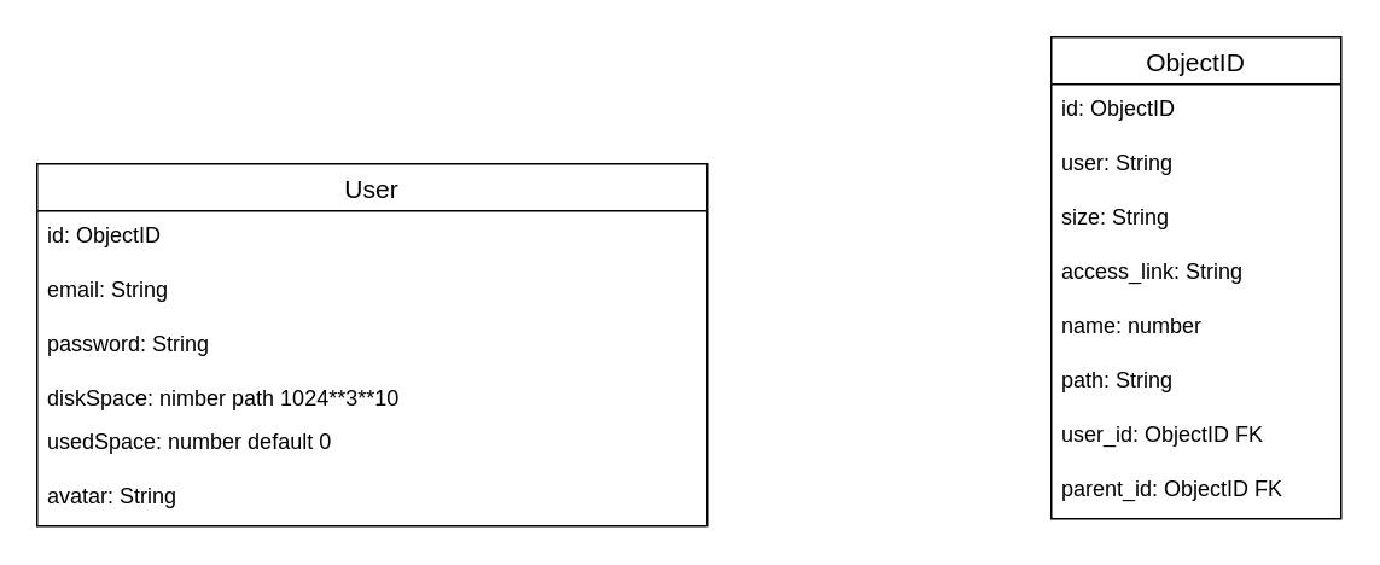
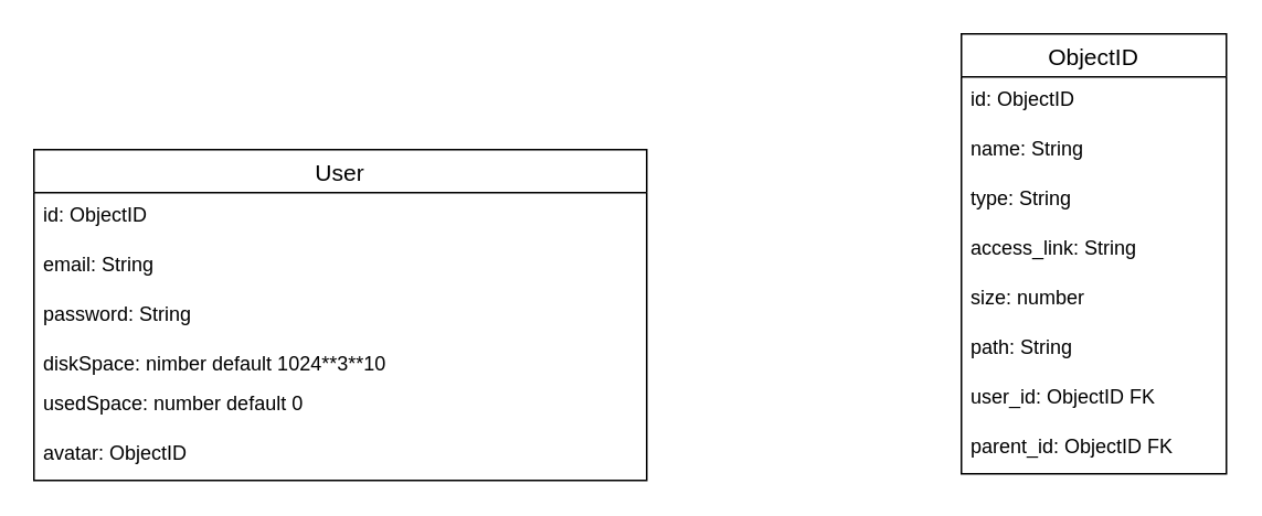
  <mxCell id="0" />
  <mxCell id="1" parent="0" />
  <mxCell id="2" value="User" style="swimlane;fontStyle=0;childLayout=stackLayout;horizontal=1;startSize=26;horizontalStack=0;resizeParent=1;resizeParentMax=0;resizeLast=0;collapsible=1;marginBottom=0;align=center;fontSize=14;" parent="1" vertex="1"><mxGeometry x="20" y="90" width="370" height="200" as="geometry"><mxRectangle x="130" y="130" width="60" height="26" as="alternateBounds" /></mxGeometry></mxCell>
  <mxCell id="3" value="id: ObjectID" style="text;strokeColor=none;fillColor=none;spacingLeft=4;spacingRight=4;overflow=hidden;rotatable=0;points=[[0,0.5],[1,0.5]];portConstraint=eastwest;fontSize=12;" parent="2" vertex="1"><mxGeometry y="26" width="370" height="30" as="geometry" /></mxCell>
  <mxCell id="4" value="email: String" style="text;strokeColor=none;fillColor=none;spacingLeft=4;spacingRight=4;overflow=hidden;rotatable=0;points=[[0,0.5],[1,0.5]];portConstraint=eastwest;fontSize=12;" parent="2" vertex="1"><mxGeometry y="56" width="370" height="30" as="geometry" /></mxCell>
  <mxCell id="5" value="password: String" style="text;strokeColor=none;fillColor=none;spacingLeft=4;spacingRight=4;overflow=hidden;rotatable=0;points=[[0,0.5],[1,0.5]];portConstraint=eastwest;fontSize=12;" parent="2" vertex="1"><mxGeometry y="86" width="370" height="30" as="geometry" /></mxCell>
- <mxCell id="6" value="diskSpace: nimber path 1024**3**10" style="text;strokeColor=none;fillColor=none;spacingLeft=4;spacingRight=4;overflow=hidden;rotatable=0;points=[[0,0.5],[1,0.5]];portConstraint=eastwest;fontSize=12;" parent="2" vertex="1"><mxGeometry y="116" width="370" height="24" as="geometry" /></mxCell>
+ <mxCell id="6" value="diskSpace: nimber default 1024**3**10" style="text;strokeColor=none;fillColor=none;spacingLeft=4;spacingRight=4;overflow=hidden;rotatable=0;points=[[0,0.5],[1,0.5]];portConstraint=eastwest;fontSize=12;" parent="2" vertex="1"><mxGeometry y="116" width="370" height="24" as="geometry" /></mxCell>
  <mxCell id="7" value="usedSpace: number default 0" style="text;strokeColor=none;fillColor=none;spacingLeft=4;spacingRight=4;overflow=hidden;rotatable=0;points=[[0,0.5],[1,0.5]];portConstraint=eastwest;fontSize=12;" parent="2" vertex="1"><mxGeometry y="140" width="370" height="30" as="geometry" /></mxCell>
- <mxCell id="8" value="avatar: String" style="text;strokeColor=none;fillColor=none;spacingLeft=4;spacingRight=4;overflow=hidden;rotatable=0;points=[[0,0.5],[1,0.5]];portConstraint=eastwest;fontSize=12;" parent="2" vertex="1"><mxGeometry y="170" width="370" height="30" as="geometry" /></mxCell>
+ <mxCell id="8" value="avatar: ObjectID" style="text;strokeColor=none;fillColor=none;spacingLeft=4;spacingRight=4;overflow=hidden;rotatable=0;points=[[0,0.5],[1,0.5]];portConstraint=eastwest;fontSize=12;" parent="2" vertex="1"><mxGeometry y="170" width="370" height="30" as="geometry" /></mxCell>
  <mxCell id="9" value="ObjectID" style="swimlane;fontStyle=0;childLayout=stackLayout;horizontal=1;startSize=26;horizontalStack=0;resizeParent=1;resizeParentMax=0;resizeLast=0;collapsible=1;marginBottom=0;align=center;fontSize=14;" parent="1" vertex="1"><mxGeometry x="580" y="20" width="160" height="266" as="geometry" /></mxCell>
  <mxCell id="10" value="id: ObjectID" style="text;strokeColor=none;fillColor=none;spacingLeft=4;spacingRight=4;overflow=hidden;rotatable=0;points=[[0,0.5],[1,0.5]];portConstraint=eastwest;fontSize=12;" parent="9" vertex="1"><mxGeometry y="26" width="160" height="30" as="geometry" /></mxCell>
- <mxCell id="11" value="user: String" style="text;strokeColor=none;fillColor=none;spacingLeft=4;spacingRight=4;overflow=hidden;rotatable=0;points=[[0,0.5],[1,0.5]];portConstraint=eastwest;fontSize=12;" parent="9" vertex="1"><mxGeometry y="56" width="160" height="30" as="geometry" /></mxCell>
- <mxCell id="12" value="size: String" style="text;strokeColor=none;fillColor=none;spacingLeft=4;spacingRight=4;overflow=hidden;rotatable=0;points=[[0,0.5],[1,0.5]];portConstraint=eastwest;fontSize=12;" parent="9" vertex="1"><mxGeometry y="86" width="160" height="30" as="geometry" /></mxCell>
+ <mxCell id="11" value="name: String" style="text;strokeColor=none;fillColor=none;spacingLeft=4;spacingRight=4;overflow=hidden;rotatable=0;points=[[0,0.5],[1,0.5]];portConstraint=eastwest;fontSize=12;" parent="9" vertex="1"><mxGeometry y="56" width="160" height="30" as="geometry" /></mxCell>
+ <mxCell id="12" value="type: String" style="text;strokeColor=none;fillColor=none;spacingLeft=4;spacingRight=4;overflow=hidden;rotatable=0;points=[[0,0.5],[1,0.5]];portConstraint=eastwest;fontSize=12;" parent="9" vertex="1"><mxGeometry y="86" width="160" height="30" as="geometry" /></mxCell>
  <mxCell id="13" value="access_link: String" style="text;strokeColor=none;fillColor=none;spacingLeft=4;spacingRight=4;overflow=hidden;rotatable=0;points=[[0,0.5],[1,0.5]];portConstraint=eastwest;fontSize=12;" parent="9" vertex="1"><mxGeometry y="116" width="160" height="30" as="geometry" /></mxCell>
- <mxCell id="14" value="name: number" style="text;strokeColor=none;fillColor=none;spacingLeft=4;spacingRight=4;overflow=hidden;rotatable=0;points=[[0,0.5],[1,0.5]];portConstraint=eastwest;fontSize=12;" parent="9" vertex="1"><mxGeometry y="146" width="160" height="30" as="geometry" /></mxCell>
+ <mxCell id="14" value="size: number" style="text;strokeColor=none;fillColor=none;spacingLeft=4;spacingRight=4;overflow=hidden;rotatable=0;points=[[0,0.5],[1,0.5]];portConstraint=eastwest;fontSize=12;" parent="9" vertex="1"><mxGeometry y="146" width="160" height="30" as="geometry" /></mxCell>
  <mxCell id="15" value="path: String&#10;" style="text;strokeColor=none;fillColor=none;spacingLeft=4;spacingRight=4;overflow=hidden;rotatable=0;points=[[0,0.5],[1,0.5]];portConstraint=eastwest;fontSize=12;" vertex="1" parent="9"><mxGeometry y="176" width="160" height="30" as="geometry" /></mxCell>
  <mxCell id="16" value="user_id: ObjectID FK" style="text;strokeColor=none;fillColor=none;spacingLeft=4;spacingRight=4;overflow=hidden;rotatable=0;points=[[0,0.5],[1,0.5]];portConstraint=eastwest;fontSize=12;" parent="9" vertex="1"><mxGeometry y="206" width="160" height="30" as="geometry" /></mxCell>
  <mxCell id="17" value="parent_id: ObjectID FK" style="text;strokeColor=none;fillColor=none;spacingLeft=4;spacingRight=4;overflow=hidden;rotatable=0;points=[[0,0.5],[1,0.5]];portConstraint=eastwest;fontSize=12;" parent="9" vertex="1"><mxGeometry y="236" width="160" height="30" as="geometry" /></mxCell>
